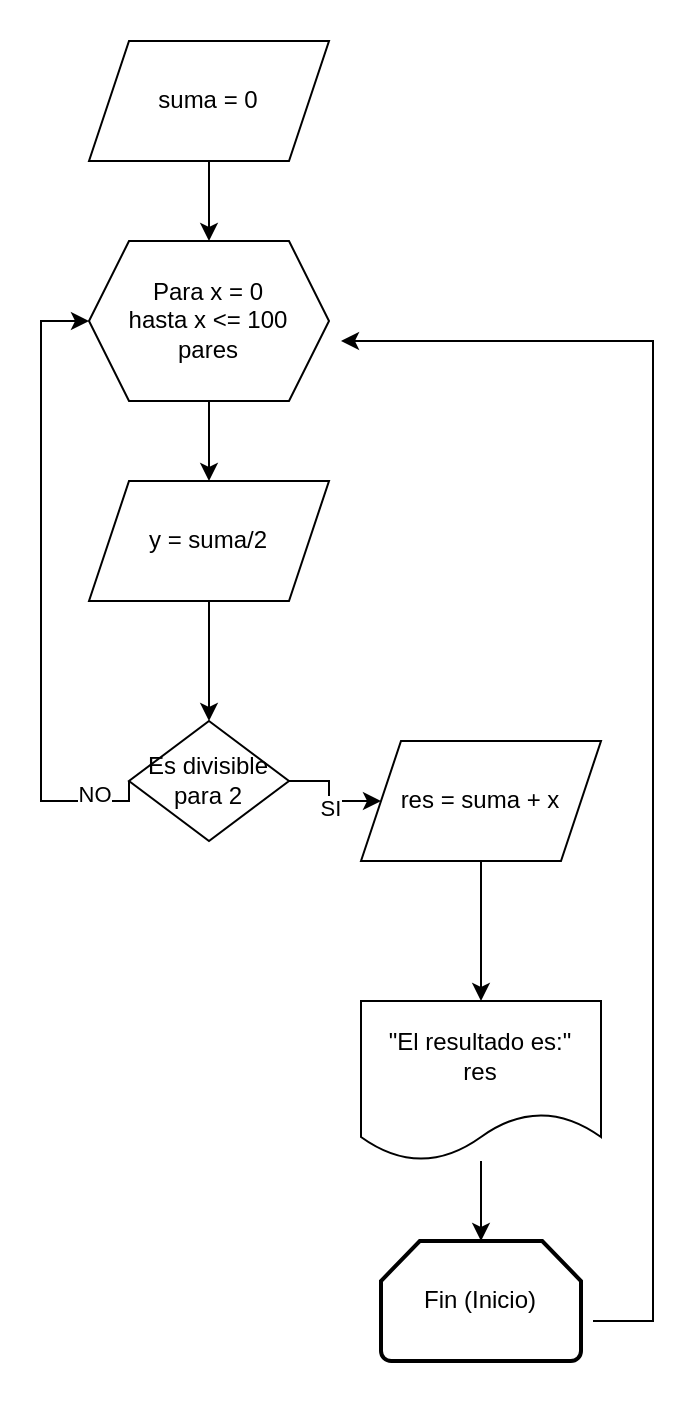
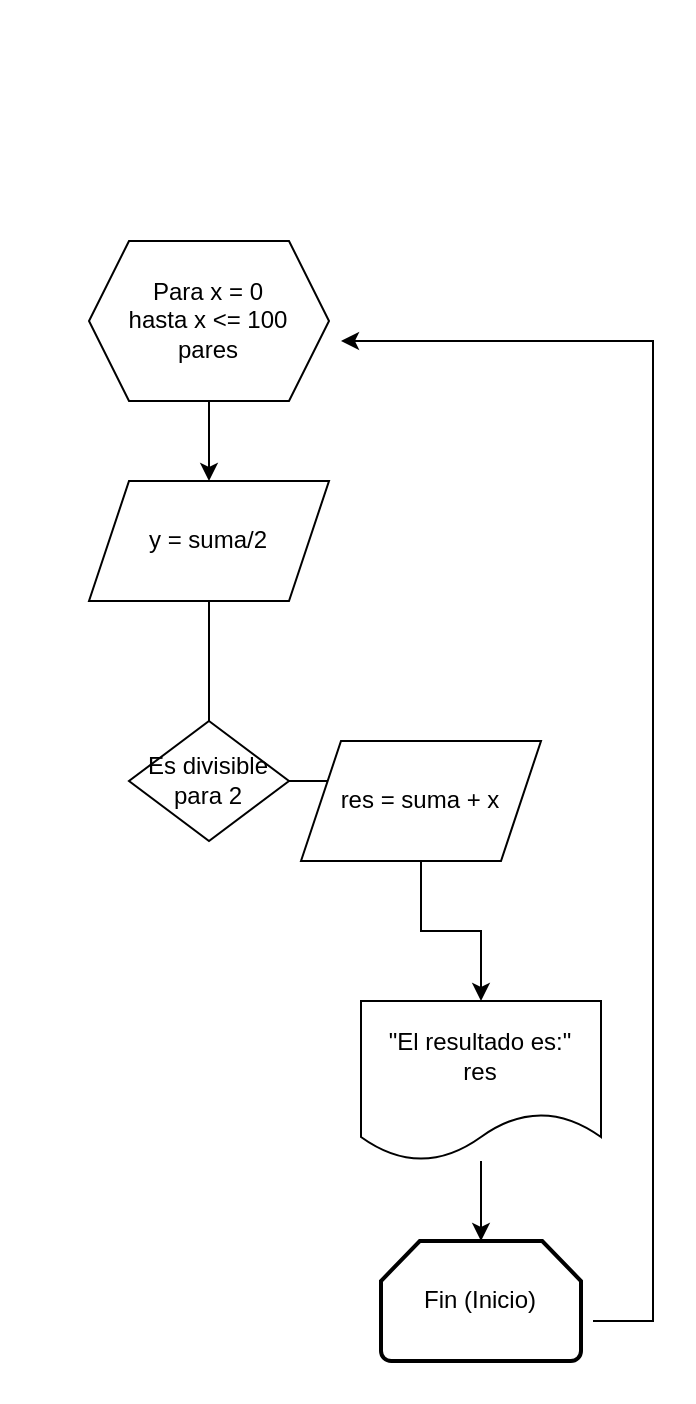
  <mxCell id="0" />
  <mxCell id="1" parent="0" />
- <mxCell id="2" value="" style="edgeStyle=orthogonalEdgeStyle;rounded=0;orthogonalLoop=1;jettySize=auto;html=1;" edge="1" parent="1" source="3" target="5"><mxGeometry relative="1" as="geometry" /></mxCell>
- <mxCell id="3" value="suma = 0" style="shape=parallelogram;perimeter=parallelogramPerimeter;whiteSpace=wrap;html=1;fixedSize=1;" vertex="1" parent="1"><mxGeometry x="44" y="20" width="120" height="60" as="geometry" /></mxCell>
  <mxCell id="4" value="" style="edgeStyle=orthogonalEdgeStyle;rounded=0;orthogonalLoop=1;jettySize=auto;html=1;" edge="1" parent="1" source="5" target="12"><mxGeometry relative="1" as="geometry" /></mxCell>
  <mxCell id="5" value="Para x = 0&lt;br&gt;hasta x &amp;lt;= 100&lt;br&gt;pares" style="shape=hexagon;perimeter=hexagonPerimeter2;whiteSpace=wrap;html=1;fixedSize=1;" vertex="1" parent="1"><mxGeometry x="44" y="120" width="120" height="80" as="geometry" /></mxCell>
- <mxCell id="6" style="edgeStyle=orthogonalEdgeStyle;rounded=0;orthogonalLoop=1;jettySize=auto;html=1;exitX=0;exitY=0.5;exitDx=0;exitDy=0;entryX=0;entryY=0.5;entryDx=0;entryDy=0;" edge="1" parent="1" source="10" target="5"><mxGeometry relative="1" as="geometry"><mxPoint x="30" y="170" as="targetPoint" /><Array as="points"><mxPoint x="20" y="400" /><mxPoint x="20" y="160" /></Array></mxGeometry></mxCell>
- <mxCell id="7" value="NO" style="edgeLabel;html=1;align=center;verticalAlign=middle;resizable=0;points=[];" vertex="1" connectable="0" parent="6"><mxGeometry x="-0.822" y="-4" relative="1" as="geometry"><mxPoint as="offset" /></mxGeometry></mxCell>
  <mxCell id="8" value="" style="edgeStyle=orthogonalEdgeStyle;rounded=0;orthogonalLoop=1;jettySize=auto;html=1;" edge="1" parent="1" source="10" target="14"><mxGeometry relative="1" as="geometry" /></mxCell>
  <mxCell id="9" value="SI" style="edgeLabel;html=1;align=center;verticalAlign=middle;resizable=0;points=[];" vertex="1" connectable="0" parent="8"><mxGeometry x="0.056" y="-3" relative="1" as="geometry"><mxPoint as="offset" /></mxGeometry></mxCell>
  <mxCell id="10" value="Es divisible para 2" style="rhombus;whiteSpace=wrap;html=1;" vertex="1" parent="1"><mxGeometry x="64" y="360" width="80" height="60" as="geometry" /></mxCell>
- <mxCell id="11" value="" style="edgeStyle=orthogonalEdgeStyle;rounded=0;orthogonalLoop=1;jettySize=auto;html=1;" edge="1" parent="1" source="12" target="10"><mxGeometry relative="1" as="geometry" /></mxCell>
+ <mxCell id="11" value="" style="edgeStyle=orthogonalEdgeStyle;rounded=0;orthogonalLoop=1;jettySize=auto;html=1;endArrow=none;" edge="1" parent="1" source="12" target="10"><mxGeometry relative="1" as="geometry" /></mxCell>
  <mxCell id="12" value="y = suma/2" style="shape=parallelogram;perimeter=parallelogramPerimeter;whiteSpace=wrap;html=1;fixedSize=1;" vertex="1" parent="1"><mxGeometry x="44" y="240" width="120" height="60" as="geometry" /></mxCell>
  <mxCell id="13" value="" style="edgeStyle=orthogonalEdgeStyle;rounded=0;orthogonalLoop=1;jettySize=auto;html=1;" edge="1" parent="1" source="14" target="16"><mxGeometry relative="1" as="geometry" /></mxCell>
- <mxCell id="14" value="res = suma + x" style="shape=parallelogram;perimeter=parallelogramPerimeter;whiteSpace=wrap;html=1;fixedSize=1;" vertex="1" parent="1"><mxGeometry x="180" y="370" width="120" height="60" as="geometry" /></mxCell>
+ <mxCell id="14" value="res = suma + x" style="shape=parallelogram;perimeter=parallelogramPerimeter;whiteSpace=wrap;html=1;fixedSize=1;" vertex="1" parent="1"><mxGeometry x="150" y="370" width="120" height="60" as="geometry" /></mxCell>
  <mxCell id="15" value="" style="edgeStyle=orthogonalEdgeStyle;rounded=0;orthogonalLoop=1;jettySize=auto;html=1;" edge="1" parent="1" source="16" target="18"><mxGeometry relative="1" as="geometry" /></mxCell>
  <mxCell id="16" value="&quot;El resultado es:&quot;&lt;br&gt;res" style="shape=document;whiteSpace=wrap;html=1;boundedLbl=1;" vertex="1" parent="1"><mxGeometry x="180" y="500" width="120" height="80" as="geometry" /></mxCell>
  <mxCell id="17" style="edgeStyle=orthogonalEdgeStyle;rounded=0;orthogonalLoop=1;jettySize=auto;html=1;exitX=1;exitY=0.5;exitDx=0;exitDy=0;exitPerimeter=0;entryX=1;entryY=0.5;entryDx=0;entryDy=0;" edge="1" parent="1"><mxGeometry relative="1" as="geometry"><mxPoint x="296" y="660" as="sourcePoint" /><mxPoint x="170" y="170" as="targetPoint" /><Array as="points"><mxPoint x="326" y="660" /><mxPoint x="326" y="170" /></Array></mxGeometry></mxCell>
  <mxCell id="18" value="Fin (Inicio)" style="strokeWidth=2;html=1;shape=mxgraph.flowchart.loop_limit;whiteSpace=wrap;" vertex="1" parent="1"><mxGeometry x="190" y="620" width="100" height="60" as="geometry" /></mxCell>
